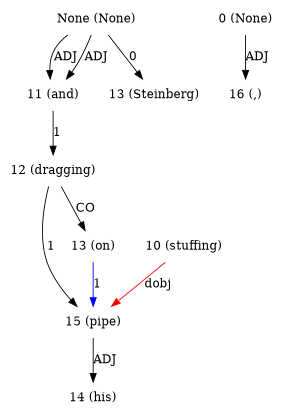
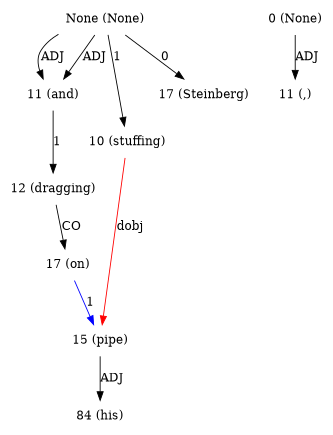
  digraph {
    node [shape=plaintext]
    edge [dir=forward]
    n1 [label="None (None)"]
    n2 [label="11 (and)"]
    n3 [label="10 (stuffing)"]
-   n4 [label="13 (Steinberg)"]
+   n4 [label="17 (Steinberg)"]
    n5 [label="12 (dragging)"]
    n6 [label="15 (pipe)"]
-   n7 [label="16 (,)"]
-   n8 [label="13 (on)"]
-   n9 [label="14 (his)"]
+   n7 [label="11 (,)"]
+   n8 [label="17 (on)"]
+   n9 [label="84 (his)"]
    n10 [label="0 (None)"]
    n1 -> n2 [label=ADJ]
    n1 -> n2 [label=ADJ]
+   n1 -> n3 [label=1]
    n1 -> n4 [label=0]
    n2 -> n5 [label=1]
    n3 -> n6 [color=red label=dobj]
-   n5 -> n6 [label=1]
    n5 -> n8 [label=CO]
    n6 -> n9 [label=ADJ]
    n8 -> n6 [color=blue label=1]
    n10 -> n7 [label=ADJ]
  }
